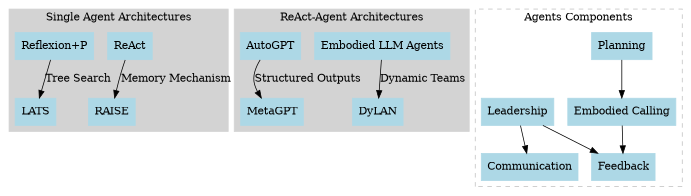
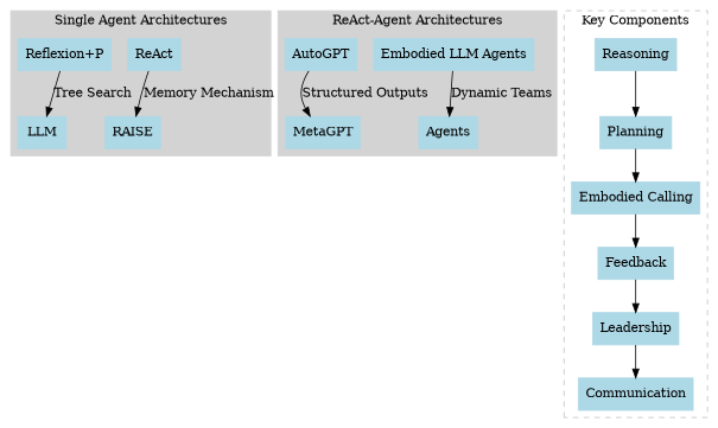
  digraph {
    rankdir=TB
    node [color=lightblue shape=box style=filled]
    n1 [label=ReAct]
    n2 [label=RAISE]
    n3 [label="Reflexion+P"]
-   n4 [label=LATS]
+   n4 [label=LLM]
    n5 [label="Embodied LLM Agents"]
-   n6 [label=DyLAN]
+   n6 [label=Agents]
    n7 [label=AutoGPT]
    n8 [label=MetaGPT]
+   n9 [label=Reasoning]
    n10 [label=Planning]
    n11 [label="Embodied Calling"]
    n12 [label=Feedback]
    n13 [label=Leadership]
    n14 [label=Communication]
    subgraph cluster_1 {
      color=lightgrey
      label="Single Agent Architectures"
      style=filled
      n1
      n2
      n3
      n4
    }
    subgraph cluster_2 {
      color=lightgrey
      label="ReAct-Agent Architectures"
      style=filled
      n5
      n6
      n7
      n8
    }
    subgraph cluster_3 {
      color=grey
-     label="Agents Components"
+     label="Key Components"
      style=dashed
+     n9
      n10
      n11
      n12
      n13
      n14
    }
    n1 -> n2 [label="Memory Mechanism"]
    n3 -> n4 [label="Tree Search"]
    n5 -> n6 [label="Dynamic Teams"]
    n7 -> n8 [label="Structured Outputs"]
+   n9 -> n10
    n10 -> n11
    n11 -> n12
-   n13 -> n12
+   n12 -> n13
    n13 -> n14
  }
